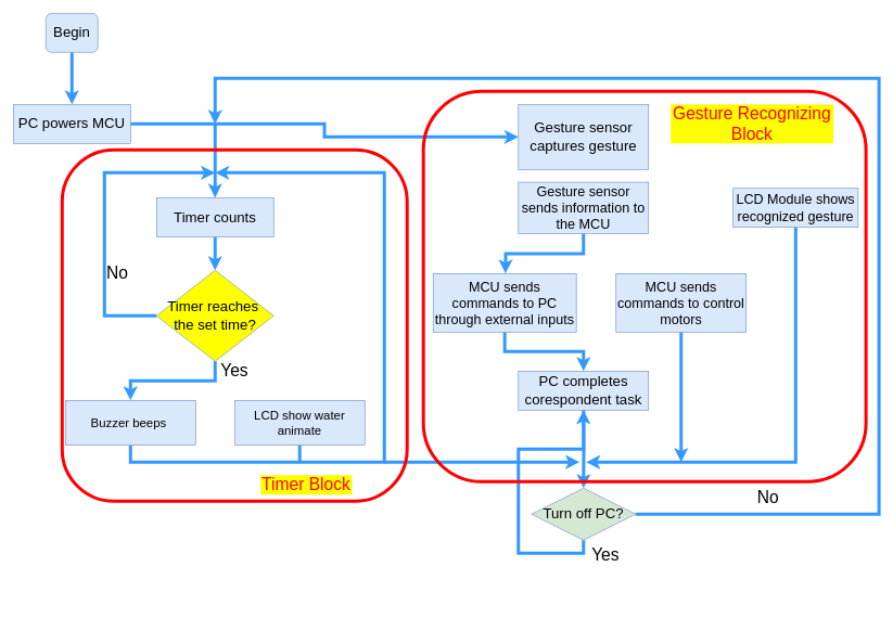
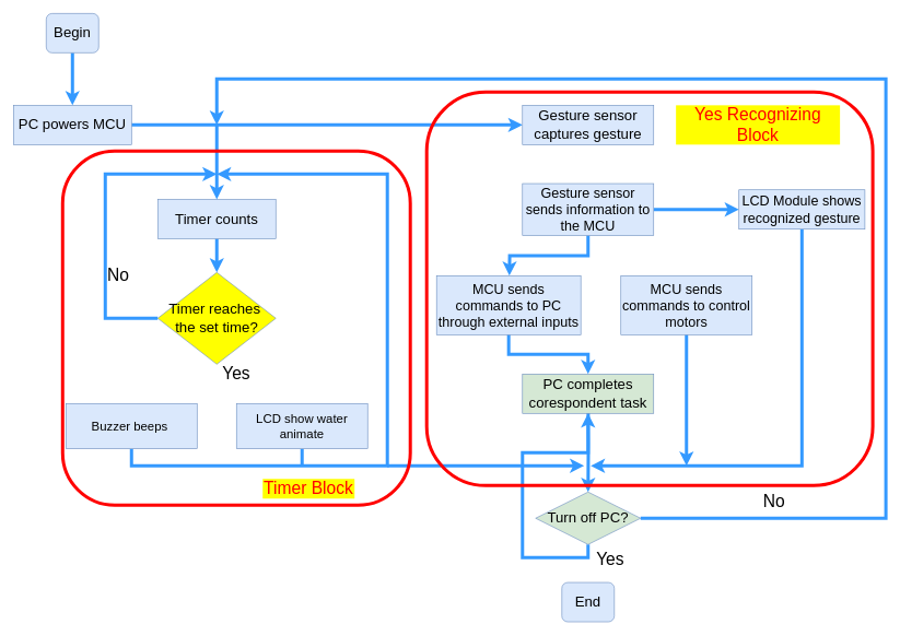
  <mxCell id="0" />
  <mxCell id="1" parent="0" />
  <mxCell id="2" style="edgeStyle=orthogonalEdgeStyle;rounded=0;orthogonalLoop=1;jettySize=auto;html=1;exitX=0.5;exitY=1;exitDx=0;exitDy=0;entryX=0.5;entryY=0;entryDx=0;entryDy=0;strokeColor=#3399FF;strokeWidth=5;" parent="1" source="3" target="16" edge="1"><mxGeometry relative="1" as="geometry" /></mxCell>
  <mxCell id="3" value="&lt;font color=&quot;#000000&quot; style=&quot;font-size: 22px;&quot;&gt;Begin&lt;/font&gt;" style="rounded=1;whiteSpace=wrap;html=1;fillColor=#dae8fc;strokeColor=#6c8ebf;" parent="1" vertex="1"><mxGeometry x="70" y="20" width="80" height="60" as="geometry" /></mxCell>
  <mxCell id="4" style="edgeStyle=orthogonalEdgeStyle;rounded=0;orthogonalLoop=1;jettySize=auto;html=1;exitX=0.5;exitY=1;exitDx=0;exitDy=0;endArrow=classic;endFill=1;strokeWidth=5;strokeColor=#3499ff;" parent="1" source="5" edge="1"><mxGeometry relative="1" as="geometry"><mxPoint x="330" y="265" as="targetPoint" /><mxPoint x="200" y="765.92" as="sourcePoint" /><Array as="points"><mxPoint x="200" y="710" /><mxPoint x="590" y="710" /><mxPoint x="590" y="265" /></Array></mxGeometry></mxCell>
  <mxCell id="5" value="&lt;font style=&quot;font-size: 19px;&quot; color=&quot;#000000&quot;&gt;Buzzer beeps&amp;nbsp;&lt;/font&gt;" style="rounded=0;whiteSpace=wrap;html=1;fillColor=#dae8fc;strokeColor=#6c8ebf;" parent="1" vertex="1"><mxGeometry x="100" y="615" width="200" height="69" as="geometry" /></mxCell>
+ <mxCell id="6" style="edgeStyle=orthogonalEdgeStyle;rounded=0;orthogonalLoop=1;jettySize=auto;html=1;exitX=1;exitY=0.5;exitDx=0;exitDy=0;entryX=0;entryY=0.5;entryDx=0;entryDy=0;strokeColor=#3399FF;strokeWidth=5;" parent="1" source="9" target="11" edge="1"><mxGeometry relative="1" as="geometry" /></mxCell>
  <mxCell id="7" style="edgeStyle=orthogonalEdgeStyle;rounded=0;orthogonalLoop=1;jettySize=auto;html=1;exitX=0.5;exitY=1;exitDx=0;exitDy=0;entryX=0.5;entryY=0;entryDx=0;entryDy=0;strokeWidth=5;strokeColor=#3499ff;" parent="1" source="9" edge="1"><mxGeometry relative="1" as="geometry"><mxPoint x="776" y="420" as="targetPoint" /></mxGeometry></mxCell>
  <mxCell id="8" style="edgeStyle=orthogonalEdgeStyle;rounded=0;orthogonalLoop=1;jettySize=auto;html=1;exitX=0.5;exitY=1;exitDx=0;exitDy=0;" parent="1" source="9" edge="1"><mxGeometry relative="1" as="geometry"><mxPoint x="896.235" y="358.588" as="targetPoint" /></mxGeometry></mxCell>
  <mxCell id="9" value="&lt;font style=&quot;font-size: 21px;&quot; color=&quot;#000000&quot;&gt;Gesture sensor sends information to the MCU&lt;/font&gt;" style="rounded=0;whiteSpace=wrap;html=1;fillColor=#dae8fc;strokeColor=#6c8ebf;" parent="1" vertex="1"><mxGeometry x="796" y="279.5" width="200" height="79" as="geometry" /></mxCell>
  <mxCell id="10" style="edgeStyle=orthogonalEdgeStyle;rounded=0;orthogonalLoop=1;jettySize=auto;html=1;exitX=0.5;exitY=1;exitDx=0;exitDy=0;strokeColor=#3399FF;strokeWidth=5;" parent="1" source="11" edge="1"><mxGeometry relative="1" as="geometry"><mxPoint x="900" y="710" as="targetPoint" /><Array as="points"><mxPoint x="1222" y="710" /><mxPoint x="900" y="710" /></Array></mxGeometry></mxCell>
  <mxCell id="11" value="&lt;font style=&quot;font-size: 21px;&quot; color=&quot;#000000&quot;&gt;LCD Module shows recognized gesture&lt;/font&gt;" style="rounded=0;whiteSpace=wrap;html=1;fillColor=#dae8fc;strokeColor=#6c8ebf;" parent="1" vertex="1"><mxGeometry x="1126" y="289" width="192" height="60" as="geometry" /></mxCell>
  <mxCell id="12" style="edgeStyle=orthogonalEdgeStyle;rounded=0;orthogonalLoop=1;jettySize=auto;html=1;exitX=0.5;exitY=1;exitDx=0;exitDy=0;entryX=0.5;entryY=0;entryDx=0;entryDy=0;strokeColor=#3399FF;strokeWidth=5;" parent="1" target="19" edge="1"><mxGeometry relative="1" as="geometry"><mxPoint x="896" y="600" as="sourcePoint" /></mxGeometry></mxCell>
- <mxCell id="14" style="edgeStyle=orthogonalEdgeStyle;rounded=0;orthogonalLoop=1;jettySize=auto;html=1;exitX=0.5;exitY=1;exitDx=0;exitDy=0;entryX=0.5;entryY=0;entryDx=0;entryDy=0;strokeColor=#3399FF;strokeWidth=5;" parent="1" source="26" target="5" edge="1"><mxGeometry relative="1" as="geometry" /></mxCell>
+ <mxCell id="13" value="&lt;font style=&quot;font-size: 22px;&quot; color=&quot;#000000&quot;&gt;End&lt;/font&gt;" style="rounded=1;whiteSpace=wrap;html=1;fillColor=#dae8fc;strokeColor=#6c8ebf;" parent="1" vertex="1"><mxGeometry x="856" y="888" width="80" height="60" as="geometry" /></mxCell>
  <mxCell id="15" style="edgeStyle=orthogonalEdgeStyle;rounded=0;orthogonalLoop=1;jettySize=auto;html=1;exitX=1;exitY=0.5;exitDx=0;exitDy=0;entryX=0;entryY=0.5;entryDx=0;entryDy=0;strokeWidth=5;strokeColor=#3499ff;" parent="1" source="16" target="31" edge="1"><mxGeometry relative="1" as="geometry" /></mxCell>
  <mxCell id="16" value="&lt;font style=&quot;font-size: 22px;&quot; color=&quot;#000000&quot;&gt;PC powers&lt;/font&gt;&lt;span style=&quot;font-size: 22px; background-color: initial;&quot;&gt;&amp;nbsp;MCU&lt;/span&gt;" style="rounded=0;whiteSpace=wrap;html=1;fillColor=#dae8fc;strokeColor=#6c8ebf;" parent="1" vertex="1"><mxGeometry x="20" y="160" width="180" height="60" as="geometry" /></mxCell>
  <mxCell id="17" style="edgeStyle=orthogonalEdgeStyle;rounded=0;orthogonalLoop=1;jettySize=auto;html=1;exitX=0.5;exitY=1;exitDx=0;exitDy=0;strokeColor=#3399FF;strokeWidth=5;" parent="1" source="19" target="24" edge="1"><mxGeometry relative="1" as="geometry" /></mxCell>
  <mxCell id="18" style="edgeStyle=orthogonalEdgeStyle;rounded=0;orthogonalLoop=1;jettySize=auto;html=1;strokeWidth=5;strokeColor=#3499ff;exitX=1;exitY=0.5;exitDx=0;exitDy=0;" parent="1" source="19" edge="1"><mxGeometry relative="1" as="geometry"><mxPoint x="330" y="190" as="targetPoint" /><Array as="points"><mxPoint x="1350" y="790" /><mxPoint x="1350" y="120" /><mxPoint x="330" y="120" /><mxPoint x="330" y="190" /></Array><mxPoint x="816" y="790" as="sourcePoint" /></mxGeometry></mxCell>
  <mxCell id="19" value="&lt;font style=&quot;font-size: 22px;&quot;&gt;Turn off PC?&lt;/font&gt;" style="rhombus;whiteSpace=wrap;html=1;strokeColor=#6c8ebf;fillColor=#d5e8d4;" parent="1" vertex="1"><mxGeometry x="816" y="750" width="160" height="80" as="geometry" /></mxCell>
  <mxCell id="20" value="&lt;font style=&quot;font-size: 26px;&quot;&gt;Yes&lt;/font&gt;" style="text;html=1;align=center;verticalAlign=middle;whiteSpace=wrap;rounded=0;" parent="1" vertex="1"><mxGeometry x="900" y="838" width="60" height="30" as="geometry" /></mxCell>
  <mxCell id="21" value="&lt;font style=&quot;font-size: 26px;&quot;&gt;No&lt;/font&gt;" style="text;html=1;align=center;verticalAlign=middle;whiteSpace=wrap;rounded=0;" parent="1" vertex="1"><mxGeometry x="1150" y="750" width="60" height="30" as="geometry" /></mxCell>
  <mxCell id="22" style="edgeStyle=orthogonalEdgeStyle;rounded=0;orthogonalLoop=1;jettySize=auto;html=1;exitX=0.5;exitY=1;exitDx=0;exitDy=0;entryX=0.5;entryY=0;entryDx=0;entryDy=0;strokeWidth=5;strokeColor=#3499ff;" edge="1" parent="1" source="23" target="24"><mxGeometry relative="1" as="geometry" /></mxCell>
  <mxCell id="23" value="&lt;font style=&quot;font-size: 21px;&quot; color=&quot;#000000&quot;&gt;MCU sends commands to PC through external inputs&lt;/font&gt;" style="rounded=0;whiteSpace=wrap;html=1;fillColor=#dae8fc;strokeColor=#6c8ebf;" parent="1" vertex="1"><mxGeometry x="665" y="420" width="220" height="90" as="geometry" /></mxCell>
- <mxCell id="24" value="&lt;font style=&quot;font-size: 22px;&quot; color=&quot;#000000&quot;&gt;PC completes corespondent task&lt;/font&gt;" style="rounded=0;whiteSpace=wrap;html=1;fillColor=#dae8fc;strokeColor=#6c8ebf;" parent="1" vertex="1"><mxGeometry x="796" y="570" width="200" height="60" as="geometry" /></mxCell>
+ <mxCell id="24" value="&lt;font style=&quot;font-size: 22px;&quot; color=&quot;#000000&quot;&gt;PC completes corespondent task&lt;/font&gt;" style="rounded=0;whiteSpace=wrap;html=1;fillColor=#d5e8d4;strokeColor=#6c8ebf;" parent="1" vertex="1"><mxGeometry x="796" y="570" width="200" height="60" as="geometry" /></mxCell>
  <mxCell id="25" style="edgeStyle=orthogonalEdgeStyle;rounded=0;orthogonalLoop=1;jettySize=auto;html=1;exitX=0;exitY=0.5;exitDx=0;exitDy=0;strokeWidth=5;strokeColor=#3499ff;" parent="1" source="26" edge="1"><mxGeometry relative="1" as="geometry"><mxPoint x="330" y="265" as="targetPoint" /><mxPoint x="180" y="545" as="sourcePoint" /><Array as="points"><mxPoint x="160" y="485" /><mxPoint x="160" y="265" /></Array></mxGeometry></mxCell>
  <mxCell id="26" value="&lt;font style=&quot;font-size: 22px;&quot;&gt;Timer reaches&amp;nbsp;&lt;/font&gt;&lt;div&gt;&lt;font style=&quot;font-size: 22px;&quot;&gt;the set time?&lt;/font&gt;&lt;/div&gt;" style="rhombus;whiteSpace=wrap;html=1;strokeColor=#6c8ebf;fillColor=#ffff00;" parent="1" vertex="1"><mxGeometry x="240" y="415" width="180" height="140" as="geometry" /></mxCell>
  <mxCell id="27" style="edgeStyle=orthogonalEdgeStyle;rounded=0;orthogonalLoop=1;jettySize=auto;html=1;exitX=0.5;exitY=1;exitDx=0;exitDy=0;endArrow=none;endFill=0;strokeWidth=5;strokeColor=#3499ff;" parent="1" source="28" edge="1"><mxGeometry relative="1" as="geometry"><mxPoint x="460" y="710" as="targetPoint" /></mxGeometry></mxCell>
  <mxCell id="28" value="&lt;font style=&quot;font-size: 19px;&quot; color=&quot;#000000&quot;&gt;LCD show water animate&lt;/font&gt;" style="rounded=0;whiteSpace=wrap;html=1;fillColor=#dae8fc;strokeColor=#6c8ebf;" parent="1" vertex="1"><mxGeometry x="360" y="615" width="200" height="69" as="geometry" /></mxCell>
  <mxCell id="29" value="&lt;font style=&quot;font-size: 26px;&quot;&gt;Yes&lt;/font&gt;" style="text;html=1;align=center;verticalAlign=middle;whiteSpace=wrap;rounded=0;" parent="1" vertex="1"><mxGeometry x="330" y="555" width="60" height="30" as="geometry" /></mxCell>
  <mxCell id="30" value="&lt;font style=&quot;font-size: 26px;&quot;&gt;No&lt;/font&gt;" style="text;html=1;align=center;verticalAlign=middle;whiteSpace=wrap;rounded=0;" parent="1" vertex="1"><mxGeometry x="150" y="405" width="60" height="30" as="geometry" /></mxCell>
- <mxCell id="31" value="&lt;font style=&quot;font-size: 22px;&quot; color=&quot;#000000&quot;&gt;Gesture sensor captures gesture&lt;/font&gt;" style="rounded=0;whiteSpace=wrap;html=1;fillColor=#dae8fc;strokeColor=#6c8ebf;" parent="1" vertex="1"><mxGeometry x="796" y="160" width="200" height="100" as="geometry" /></mxCell>
+ <mxCell id="31" value="&lt;font style=&quot;font-size: 22px;&quot; color=&quot;#000000&quot;&gt;Gesture sensor captures gesture&lt;/font&gt;" style="rounded=0;whiteSpace=wrap;html=1;fillColor=#dae8fc;strokeColor=#6c8ebf;" parent="1" vertex="1"><mxGeometry x="796" y="160" width="200" height="60" as="geometry" /></mxCell>
  <mxCell id="32" style="edgeStyle=orthogonalEdgeStyle;rounded=0;orthogonalLoop=1;jettySize=auto;html=1;exitX=0.5;exitY=1;exitDx=0;exitDy=0;strokeWidth=5;strokeColor=#3499ff;" parent="1" source="33" edge="1"><mxGeometry relative="1" as="geometry"><mxPoint x="1046" y="710" as="targetPoint" /></mxGeometry></mxCell>
  <mxCell id="33" value="&lt;font style=&quot;font-size: 21px;&quot; color=&quot;#000000&quot;&gt;MCU sends commands to control motors&lt;/font&gt;" style="rounded=0;whiteSpace=wrap;html=1;fillColor=#dae8fc;strokeColor=#6c8ebf;" parent="1" vertex="1"><mxGeometry x="946" y="420" width="200" height="90" as="geometry" /></mxCell>
  <mxCell id="34" style="edgeStyle=orthogonalEdgeStyle;rounded=0;orthogonalLoop=1;jettySize=auto;html=1;exitX=0.5;exitY=1;exitDx=0;exitDy=0;entryX=0.5;entryY=0;entryDx=0;entryDy=0;strokeWidth=5;strokeColor=#3499ff;" parent="1" source="35" target="26" edge="1"><mxGeometry relative="1" as="geometry" /></mxCell>
  <mxCell id="35" value="&lt;font style=&quot;font-size: 22px;&quot; color=&quot;#000000&quot;&gt;Timer counts&lt;/font&gt;" style="rounded=0;whiteSpace=wrap;html=1;fillColor=#dae8fc;strokeColor=#6c8ebf;" parent="1" vertex="1"><mxGeometry x="240" y="303.5" width="180" height="60" as="geometry" /></mxCell>
  <mxCell id="36" value="" style="endArrow=classic;html=1;rounded=0;entryX=0.5;entryY=0;entryDx=0;entryDy=0;strokeWidth=5;strokeColor=#3499ff;" parent="1" target="35" edge="1"><mxGeometry width="50" height="50" relative="1" as="geometry"><mxPoint x="330" y="190" as="sourcePoint" /><mxPoint x="220" y="260" as="targetPoint" /></mxGeometry></mxCell>
  <mxCell id="37" value="" style="endArrow=classic;html=1;rounded=0;strokeWidth=5;strokeColor=#3499ff;" edge="1" parent="1"><mxGeometry width="50" height="50" relative="1" as="geometry"><mxPoint x="590" y="710" as="sourcePoint" /><mxPoint x="890" y="710" as="targetPoint" /></mxGeometry></mxCell>
  <mxCell id="38" value="" style="rounded=1;whiteSpace=wrap;html=1;fillColor=none;strokeColor=#FF0000;strokeWidth=5;" vertex="1" parent="1"><mxGeometry x="95" y="230" width="530" height="540" as="geometry" /></mxCell>
  <mxCell id="39" value="" style="rounded=1;whiteSpace=wrap;html=1;fillColor=none;strokeColor=#FF0000;strokeWidth=5;" vertex="1" parent="1"><mxGeometry x="650" y="140" width="680" height="600" as="geometry" /></mxCell>
  <mxCell id="40" value="&lt;span style=&quot;color: rgb(255, 0, 0); font-size: 26px;&quot;&gt;Timer Block&lt;/span&gt;" style="text;html=1;align=center;verticalAlign=middle;whiteSpace=wrap;rounded=0;fillColor=#FFFF00;" vertex="1" parent="1"><mxGeometry x="400" y="730" width="140" height="30" as="geometry" /></mxCell>
- <mxCell id="41" value="&lt;span style=&quot;color: rgb(255, 0, 0); font-size: 26px;&quot;&gt;Gesture Recognizing Block&lt;/span&gt;" style="text;html=1;align=center;verticalAlign=middle;whiteSpace=wrap;rounded=0;fillColor=#FFFF00;" vertex="1" parent="1"><mxGeometry x="1030" y="160" width="250" height="60" as="geometry" /></mxCell>
+ <mxCell id="41" value="&lt;span style=&quot;color: rgb(255, 0, 0); font-size: 26px;&quot;&gt;Yes Recognizing Block&lt;/span&gt;" style="text;html=1;align=center;verticalAlign=middle;whiteSpace=wrap;rounded=0;fillColor=#FFFF00;" vertex="1" parent="1"><mxGeometry x="1030" y="160" width="250" height="60" as="geometry" /></mxCell>
